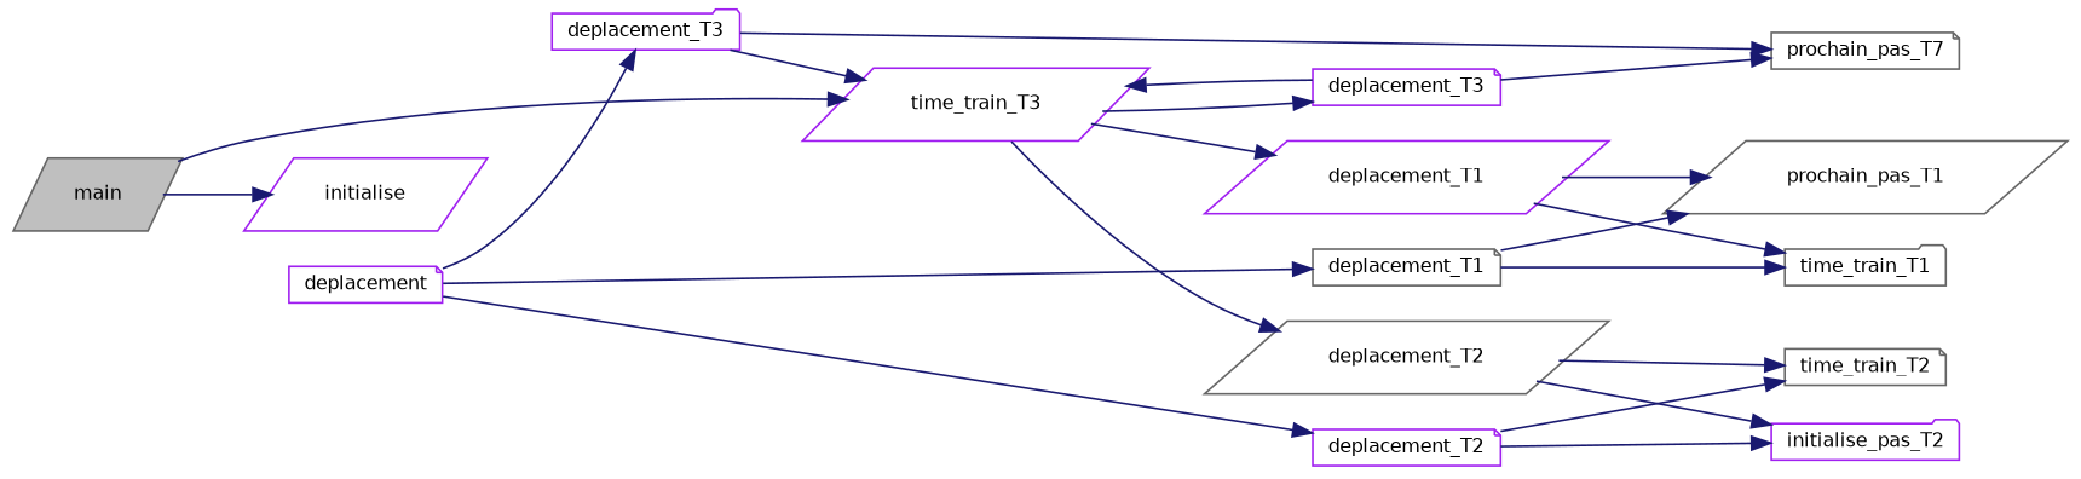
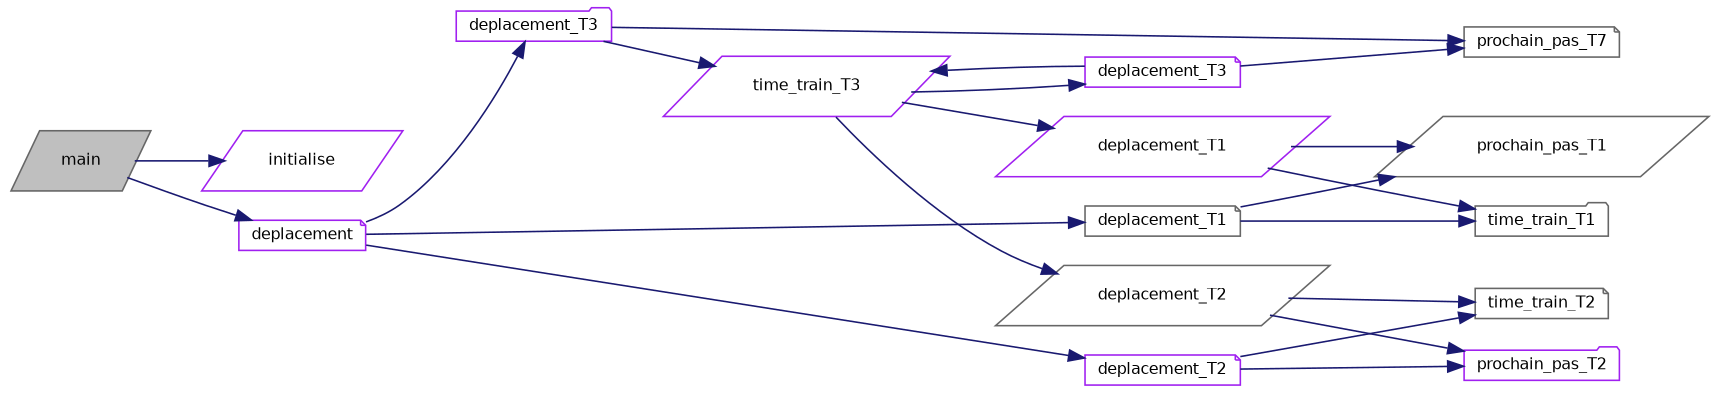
  digraph {
    rankdir=LR
    node [color=purple fillcolor=white fontname=Helvetica fontsize=10 shape=parallelogram style=filled]
    edge [color=midnightblue fontname=Helvetica fontsize=10 labelfontname=Helvetica labelfontsize=10 style=solid]
    n1 [color=gray40 fillcolor=grey75 fontcolor=black height=0.2 label=main width=0.4]
    n2 [height=0.2 label=deplacement shape=note width=0.4]
    n3 [height=0.2 label=initialise width=0.4]
    n4 [color=gray40 height=0.2 label=deplacement_T1 shape=note width=0.4]
    n5 [height=0.2 label=deplacement_T2 shape=note width=0.4]
    n6 [height=0.2 label=deplacement_T3 shape=folder width=0.4]
    n7 [color=gray40 height=0.2 label=prochain_pas_T1 width=0.4]
    n8 [color=gray40 height=0.2 label=time_train_T1 shape=folder width=0.4]
-   n9 [height=0.2 label=initialise_pas_T2 shape=folder width=0.4]
+   n9 [height=0.2 label=prochain_pas_T2 shape=folder width=0.4]
    n10 [color=gray40 height=0.2 label=time_train_T2 shape=note width=0.4]
    n11 [color=gray40 height=0.2 label=prochain_pas_T7 shape=note width=0.4]
    n12 [height=0.2 label=time_train_T3 width=0.4]
    n13 [height=0.2 label=deplacement_T1 width=0.4]
    n14 [color=gray40 height=0.2 label=deplacement_T2 width=0.4]
    n15 [height=0.2 label=deplacement_T3 shape=note width=0.4]
-   n1 -> n12
+   n1 -> n2
    n1 -> n3
    n2 -> n4
    n2 -> n5
    n2 -> n6
    n4 -> n7
    n4 -> n8
    n5 -> n9
    n5 -> n10
    n6 -> n11
    n6 -> n12
    n12 -> n13
    n12 -> n14
    n12 -> n15
    n13 -> n7
    n13 -> n8
    n14 -> n9
    n14 -> n10
    n15 -> n11
    n15 -> n12
  }
